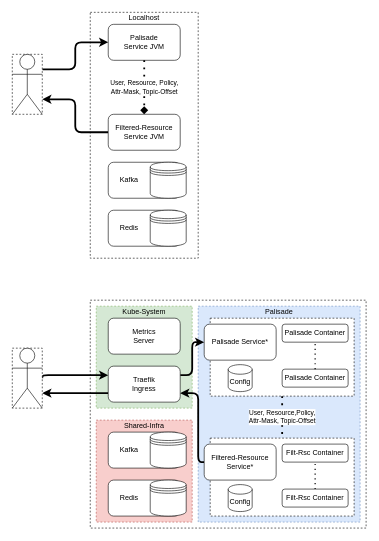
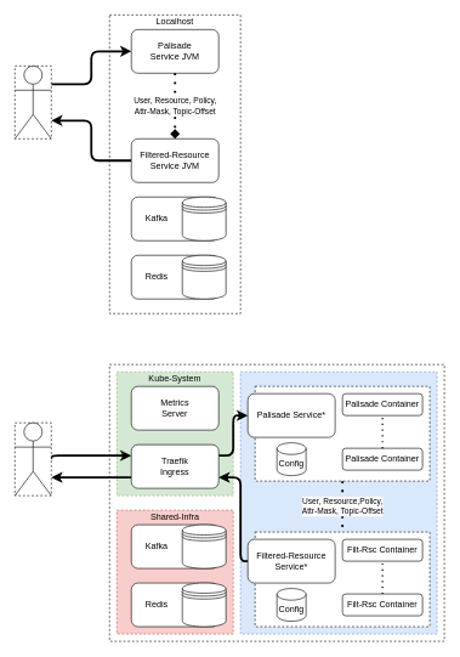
  <mxCell id="0" />
  <mxCell id="1" parent="0" />
  <mxCell id="2" value="" style="rounded=0;whiteSpace=wrap;html=1;dashed=1;" parent="1" vertex="1"><mxGeometry x="150" y="500" width="460" height="380" as="geometry" /></mxCell>
  <mxCell id="3" value="" style="rounded=0;whiteSpace=wrap;html=1;dashed=1;fillColor=#d5e8d4;strokeColor=#82b366;" parent="1" vertex="1"><mxGeometry x="160" y="510" width="160" height="170" as="geometry" /></mxCell>
  <mxCell id="4" value="" style="rounded=0;whiteSpace=wrap;html=1;dashed=1;" parent="1" vertex="1"><mxGeometry x="150" y="20" width="180" height="410" as="geometry" /></mxCell>
  <mxCell id="5" style="edgeStyle=orthogonalEdgeStyle;orthogonalLoop=1;jettySize=auto;html=1;entryX=0;entryY=0.5;entryDx=0;entryDy=0;labelBackgroundColor=#ffffff;strokeWidth=3;exitX=1;exitY=0.25;exitDx=0;exitDy=0;rounded=1;" parent="1" source="6" target="11" edge="1"><mxGeometry relative="1" as="geometry"><mxPoint x="100" y="190" as="sourcePoint" /></mxGeometry></mxCell>
  <mxCell id="6" value="" style="rounded=0;whiteSpace=wrap;html=1;dashed=1;labelBackgroundColor=none;" parent="1" vertex="1"><mxGeometry x="20" y="90" width="50" height="100" as="geometry" /></mxCell>
  <mxCell id="7" style="edgeStyle=orthogonalEdgeStyle;rounded=1;orthogonalLoop=1;jettySize=auto;html=1;exitX=1;exitY=0.5;exitDx=0;exitDy=0;entryX=0;entryY=0.25;entryDx=0;entryDy=0;labelBackgroundColor=#ffffff;strokeColor=#000000;strokeWidth=3;" parent="1" source="8" target="18" edge="1"><mxGeometry relative="1" as="geometry"><Array as="points"><mxPoint x="70" y="625" /></Array></mxGeometry></mxCell>
  <mxCell id="8" value="" style="rounded=0;whiteSpace=wrap;html=1;dashed=1;labelBackgroundColor=none;" parent="1" vertex="1"><mxGeometry x="20" y="580" width="50" height="100" as="geometry" /></mxCell>
  <mxCell id="9" value="" style="rounded=0;whiteSpace=wrap;html=1;dashed=1;fillColor=#dae8fc;strokeColor=#6c8ebf;" parent="1" vertex="1"><mxGeometry x="330" y="510" width="270" height="360" as="geometry" /></mxCell>
  <mxCell id="10" value="" style="rounded=0;whiteSpace=wrap;html=1;dashed=1;fillColor=#f8cecc;strokeColor=#b85450;" parent="1" vertex="1"><mxGeometry x="160" y="700" width="160" height="170" as="geometry" /></mxCell>
  <mxCell id="11" value="&lt;div&gt;Palisade&lt;/div&gt;&lt;div&gt;Service JVM&lt;br&gt;&lt;/div&gt;" style="rounded=1;whiteSpace=wrap;html=1;" parent="1" vertex="1"><mxGeometry x="180" y="40" width="120" height="60" as="geometry" /></mxCell>
  <mxCell id="12" value="&lt;div&gt;User, Resource, Policy,&lt;/div&gt;&lt;div&gt;Attr-Mask, Topic-Offset&lt;br&gt;&lt;/div&gt;" style="endArrow=diamond;dashed=1;html=1;dashPattern=1 3;strokeWidth=3;entryX=0.5;entryY=0;entryDx=0;entryDy=0;exitX=0.5;exitY=1;exitDx=0;exitDy=0;" parent="1" source="11" target="14" edge="1"><mxGeometry width="50" height="50" relative="1" as="geometry"><mxPoint x="510" y="400" as="sourcePoint" /><mxPoint x="560" y="350" as="targetPoint" /></mxGeometry></mxCell>
  <mxCell id="13" style="edgeStyle=orthogonalEdgeStyle;orthogonalLoop=1;jettySize=auto;html=1;exitX=0;exitY=0.5;exitDx=0;exitDy=0;entryX=1;entryY=0.75;entryDx=0;entryDy=0;labelBackgroundColor=#ffffff;strokeWidth=3;rounded=1;" parent="1" source="14" target="6" edge="1"><mxGeometry relative="1" as="geometry" /></mxCell>
  <mxCell id="14" value="&lt;div&gt;Filtered-Resource&lt;/div&gt;&lt;div&gt;Service JVM&lt;br&gt;&lt;/div&gt;" style="rounded=1;whiteSpace=wrap;html=1;" parent="1" vertex="1"><mxGeometry x="180" y="190" width="120" height="60" as="geometry" /></mxCell>
  <mxCell id="15" value="" style="rounded=0;whiteSpace=wrap;html=1;dashed=1;" parent="1" vertex="1"><mxGeometry x="350" y="530" width="240" height="130" as="geometry" /></mxCell>
  <mxCell id="16" style="edgeStyle=orthogonalEdgeStyle;rounded=1;orthogonalLoop=1;jettySize=auto;html=1;exitX=0;exitY=0.75;exitDx=0;exitDy=0;entryX=1;entryY=0.75;entryDx=0;entryDy=0;labelBackgroundColor=#ffffff;strokeColor=#000000;strokeWidth=3;" parent="1" source="18" target="8" edge="1"><mxGeometry relative="1" as="geometry" /></mxCell>
  <mxCell id="17" style="edgeStyle=orthogonalEdgeStyle;rounded=1;orthogonalLoop=1;jettySize=auto;html=1;exitX=1;exitY=0.25;exitDx=0;exitDy=0;entryX=0;entryY=0.5;entryDx=0;entryDy=0;labelBackgroundColor=#ffffff;strokeColor=#000000;strokeWidth=3;" parent="1" source="18" target="31" edge="1"><mxGeometry relative="1" as="geometry" /></mxCell>
  <mxCell id="18" value="&lt;div&gt;Traefik&lt;/div&gt;&lt;div&gt;Ingress&lt;br&gt;&lt;/div&gt;" style="rounded=1;whiteSpace=wrap;html=1;" parent="1" vertex="1"><mxGeometry x="180" y="610" width="120" height="60" as="geometry" /></mxCell>
  <mxCell id="19" value="Kafka&amp;nbsp;&amp;nbsp;&amp;nbsp;&amp;nbsp;&amp;nbsp;&amp;nbsp;&amp;nbsp;&amp;nbsp;&amp;nbsp;&amp;nbsp;&amp;nbsp;&amp;nbsp;&amp;nbsp;&amp;nbsp;&amp;nbsp; " style="rounded=1;whiteSpace=wrap;html=1;" parent="1" vertex="1"><mxGeometry x="180" y="270" width="120" height="60" as="geometry" /></mxCell>
  <mxCell id="20" value="" style="shape=datastore;whiteSpace=wrap;html=1;" parent="1" vertex="1"><mxGeometry x="250" y="270" width="60" height="60" as="geometry" /></mxCell>
  <mxCell id="21" value="&lt;div align=&quot;center&quot;&gt;Redis&amp;nbsp;&amp;nbsp;&amp;nbsp;&amp;nbsp;&amp;nbsp;&amp;nbsp;&amp;nbsp;&amp;nbsp;&amp;nbsp;&amp;nbsp;&amp;nbsp;&amp;nbsp;&amp;nbsp;&amp;nbsp;&amp;nbsp; &lt;br&gt;&lt;/div&gt;" style="rounded=1;whiteSpace=wrap;html=1;" parent="1" vertex="1"><mxGeometry x="180" y="350" width="120" height="60" as="geometry" /></mxCell>
  <mxCell id="22" value="" style="shape=datastore;whiteSpace=wrap;html=1;" parent="1" vertex="1"><mxGeometry x="250" y="350" width="60" height="60" as="geometry" /></mxCell>
  <mxCell id="23" value="Kafka&amp;nbsp;&amp;nbsp;&amp;nbsp;&amp;nbsp;&amp;nbsp;&amp;nbsp;&amp;nbsp;&amp;nbsp;&amp;nbsp;&amp;nbsp;&amp;nbsp;&amp;nbsp;&amp;nbsp;&amp;nbsp;&amp;nbsp; " style="rounded=1;whiteSpace=wrap;html=1;" parent="1" vertex="1"><mxGeometry x="180" y="720" width="120" height="60" as="geometry" /></mxCell>
  <mxCell id="24" value="" style="shape=datastore;whiteSpace=wrap;html=1;" parent="1" vertex="1"><mxGeometry x="250" y="720" width="60" height="60" as="geometry" /></mxCell>
  <mxCell id="25" value="Redis&amp;nbsp;&amp;nbsp;&amp;nbsp;&amp;nbsp;&amp;nbsp;&amp;nbsp;&amp;nbsp;&amp;nbsp;&amp;nbsp;&amp;nbsp;&amp;nbsp;&amp;nbsp;&amp;nbsp;&amp;nbsp;&amp;nbsp; " style="rounded=1;whiteSpace=wrap;html=1;" parent="1" vertex="1"><mxGeometry x="180" y="800" width="120" height="60" as="geometry" /></mxCell>
  <mxCell id="26" value="" style="shape=datastore;whiteSpace=wrap;html=1;" parent="1" vertex="1"><mxGeometry x="250" y="800" width="60" height="60" as="geometry" /></mxCell>
  <mxCell id="27" value="&lt;div&gt;Metrics&lt;/div&gt;&lt;div&gt;Server&lt;br&gt;&lt;/div&gt;" style="rounded=1;whiteSpace=wrap;html=1;" parent="1" vertex="1"><mxGeometry x="180" y="530" width="120" height="60" as="geometry" /></mxCell>
  <mxCell id="28" value="" style="shape=umlActor;verticalLabelPosition=bottom;verticalAlign=top;html=1;outlineConnect=0;" parent="1" vertex="1"><mxGeometry x="20" y="90" width="50" height="100" as="geometry" /></mxCell>
  <mxCell id="29" value="Kube-System" style="text;html=1;strokeColor=none;fillColor=none;align=center;verticalAlign=middle;whiteSpace=wrap;rounded=0;" parent="1" vertex="1"><mxGeometry x="160" y="510" width="160" height="20" as="geometry" /></mxCell>
  <mxCell id="30" value="Shared-Infra" style="text;html=1;strokeColor=none;fillColor=none;align=center;verticalAlign=middle;whiteSpace=wrap;rounded=0;dashed=1;" parent="1" vertex="1"><mxGeometry x="160" y="700" width="160" height="20" as="geometry" /></mxCell>
  <mxCell id="31" value="Palisade Service*" style="rounded=1;whiteSpace=wrap;html=1;" parent="1" vertex="1"><mxGeometry x="340" y="540" width="120" height="60" as="geometry" /></mxCell>
  <mxCell id="32" value="Palisade Container" style="rounded=1;whiteSpace=wrap;html=1;" parent="1" vertex="1"><mxGeometry x="470" y="540" width="110" height="30" as="geometry" /></mxCell>
  <mxCell id="33" value="Palisade Container" style="rounded=1;whiteSpace=wrap;html=1;" parent="1" vertex="1"><mxGeometry x="470" y="615" width="110" height="30" as="geometry" /></mxCell>
  <mxCell id="34" value="" style="endArrow=none;dashed=1;html=1;dashPattern=1 3;strokeWidth=2;entryX=0.5;entryY=1;entryDx=0;entryDy=0;exitX=0.5;exitY=0;exitDx=0;exitDy=0;" parent="1" source="33" target="32" edge="1"><mxGeometry width="50" height="50" relative="1" as="geometry"><mxPoint x="510" y="600" as="sourcePoint" /><mxPoint x="560" y="550" as="targetPoint" /></mxGeometry></mxCell>
  <mxCell id="35" value="Localhost" style="text;html=1;strokeColor=none;fillColor=none;align=center;verticalAlign=middle;whiteSpace=wrap;rounded=0;" parent="1" vertex="1"><mxGeometry x="150" y="20" width="180" height="20" as="geometry" /></mxCell>
  <mxCell id="36" value="Config" style="shape=cylinder3;whiteSpace=wrap;html=1;boundedLbl=1;backgroundOutline=1;size=8;" parent="1" vertex="1"><mxGeometry x="380" y="607.5" width="40" height="45" as="geometry" /></mxCell>
  <mxCell id="37" value="" style="rounded=0;whiteSpace=wrap;html=1;dashed=1;" parent="1" vertex="1"><mxGeometry x="350" y="730" width="240" height="130" as="geometry" /></mxCell>
  <mxCell id="38" style="edgeStyle=orthogonalEdgeStyle;rounded=1;orthogonalLoop=1;jettySize=auto;html=1;exitX=0;exitY=0.5;exitDx=0;exitDy=0;entryX=1;entryY=0.75;entryDx=0;entryDy=0;labelBackgroundColor=#ffffff;strokeColor=#000000;strokeWidth=3;" parent="1" source="39" target="18" edge="1"><mxGeometry relative="1" as="geometry"><Array as="points"><mxPoint x="330" y="770" /><mxPoint x="330" y="655" /></Array></mxGeometry></mxCell>
  <mxCell id="39" value="Filtered-Resource Service*" style="rounded=1;whiteSpace=wrap;html=1;" parent="1" vertex="1"><mxGeometry x="340" y="740" width="120" height="60" as="geometry" /></mxCell>
  <mxCell id="40" value="Filt-Rsc Container" style="rounded=1;whiteSpace=wrap;html=1;" parent="1" vertex="1"><mxGeometry x="470" y="740" width="110" height="30" as="geometry" /></mxCell>
  <mxCell id="41" value="Filt-Rsc Container" style="rounded=1;whiteSpace=wrap;html=1;" parent="1" vertex="1"><mxGeometry x="470" y="815" width="110" height="30" as="geometry" /></mxCell>
  <mxCell id="42" value="Config" style="shape=cylinder3;whiteSpace=wrap;html=1;boundedLbl=1;backgroundOutline=1;size=8;" parent="1" vertex="1"><mxGeometry x="380" y="807.5" width="40" height="45" as="geometry" /></mxCell>
  <mxCell id="43" value="" style="endArrow=none;dashed=1;html=1;dashPattern=1 3;strokeWidth=2;entryX=0.5;entryY=1;entryDx=0;entryDy=0;exitX=0.5;exitY=0;exitDx=0;exitDy=0;" parent="1" source="41" target="40" edge="1"><mxGeometry width="50" height="50" relative="1" as="geometry"><mxPoint x="480" y="790" as="sourcePoint" /><mxPoint x="530" y="740" as="targetPoint" /></mxGeometry></mxCell>
  <mxCell id="44" value="&lt;div&gt;User, Resource,Policy,&lt;/div&gt;&lt;div&gt;Attr-Mask, Topic-Offset&lt;br&gt;&lt;/div&gt;" style="endArrow=none;dashed=1;html=1;dashPattern=1 3;strokeWidth=3;entryX=0.5;entryY=0;entryDx=0;entryDy=0;exitX=0.5;exitY=1;exitDx=0;exitDy=0;labelBackgroundColor=#ffffff;labelBorderColor=none;" parent="1" source="15" target="37" edge="1"><mxGeometry width="50" height="50" relative="1" as="geometry"><mxPoint x="870" y="610" as="sourcePoint" /><mxPoint x="870" y="700" as="targetPoint" /></mxGeometry></mxCell>
- <mxCell id="45" value="Palisade" style="text;html=1;strokeColor=none;fillColor=none;align=center;verticalAlign=middle;whiteSpace=wrap;rounded=0;dashed=1;" parent="1" vertex="1"><mxGeometry x="330" y="510" width="270" height="20" as="geometry" /></mxCell>
  <mxCell id="46" value="" style="shape=umlActor;verticalLabelPosition=bottom;verticalAlign=top;html=1;outlineConnect=0;labelBackgroundColor=none;labelBorderColor=none;" parent="1" vertex="1"><mxGeometry x="20" y="580" width="50" height="100" as="geometry" /></mxCell>
